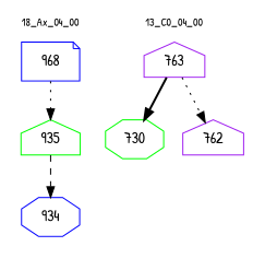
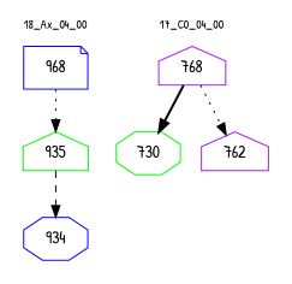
  digraph {
    fontname="Patrick Hand"
    node [color=blue fontname="Patrick Hand" shape=house]
    edge [color=black fontname="Patrick Hand" style=dotted]
    n1 [label=968 shape=note]
    n2 [color=green label=935]
    n3 [label=934 shape=octagon]
-   n4 [color=purple label=763]
+   n4 [color=purple label=768]
    n5 [color=green label=730 shape=octagon]
    n6 [color=purple label=762]
    subgraph cluster_1 {
      color=white
      fontsize=10
      label="18_Ax_04_00"
      n1
      n2
      n3
    }
    subgraph cluster_2 {
      color=white
      fontsize=10
-     label="13_C0_04_00"
+     label="17_C0_04_00"
      n4
      n5
      n6
    }
    n1 -> n2
    n2 -> n3 [style=dashed]
    n4 -> n5 [style=bold]
    n4 -> n6
  }
